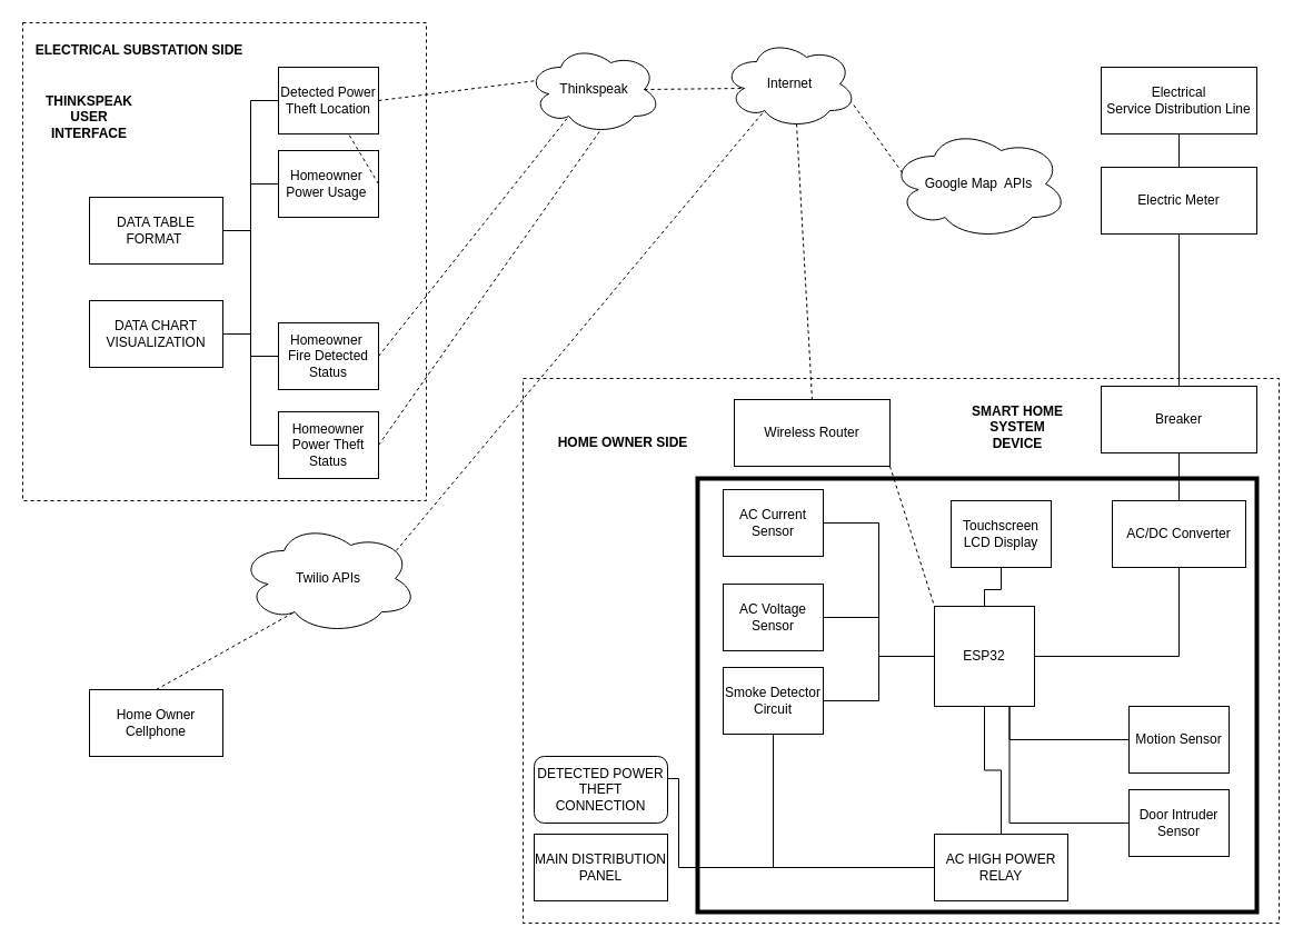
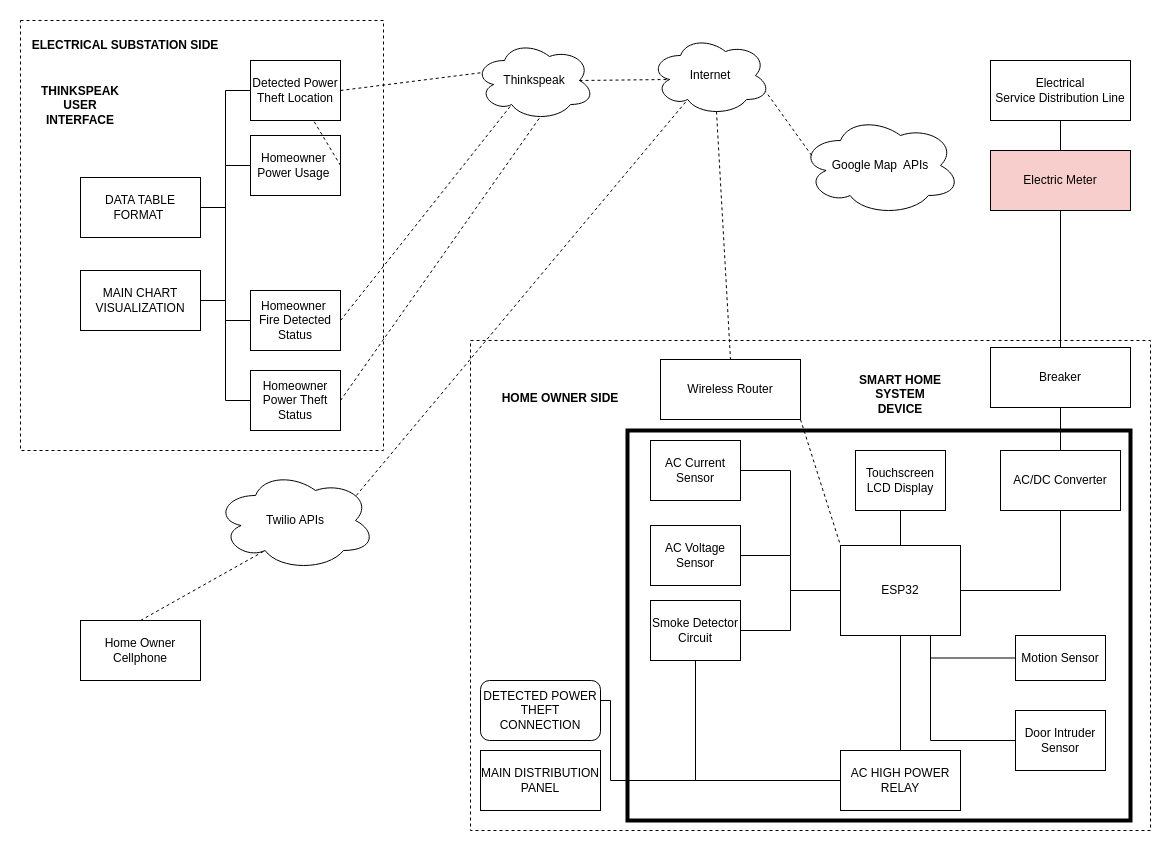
  <mxCell id="0" />
  <mxCell id="1" parent="0" />
  <mxCell id="2" value="" style="rounded=0;whiteSpace=wrap;html=1;strokeColor=default;dashed=1;" parent="1" vertex="1"><mxGeometry x="470" y="340" width="680" height="490" as="geometry" /></mxCell>
  <mxCell id="3" style="edgeStyle=orthogonalEdgeStyle;rounded=0;orthogonalLoop=1;jettySize=auto;html=1;exitX=0.5;exitY=1;exitDx=0;exitDy=0;entryX=0.5;entryY=0;entryDx=0;entryDy=0;endArrow=none;endFill=0;" parent="1" source="4" target="6" edge="1"><mxGeometry relative="1" as="geometry" /></mxCell>
  <mxCell id="4" value="Electrical&lt;br&gt;Service Distribution Line" style="rounded=0;whiteSpace=wrap;html=1;strokeColor=default;" parent="1" vertex="1"><mxGeometry x="990" y="60" width="140" height="60" as="geometry" /></mxCell>
  <mxCell id="5" style="edgeStyle=orthogonalEdgeStyle;rounded=0;orthogonalLoop=1;jettySize=auto;html=1;exitX=0.5;exitY=1;exitDx=0;exitDy=0;entryX=0.5;entryY=0;entryDx=0;entryDy=0;endArrow=none;endFill=0;" parent="1" source="6" target="7" edge="1"><mxGeometry relative="1" as="geometry" /></mxCell>
- <mxCell id="6" value="Electric Meter" style="rounded=0;whiteSpace=wrap;html=1;strokeColor=default;" parent="1" vertex="1"><mxGeometry x="990" y="150" width="140" height="60" as="geometry" /></mxCell>
+ <mxCell id="6" value="Electric Meter" style="rounded=0;whiteSpace=wrap;html=1;strokeColor=default;fillColor=#f8cecc;" parent="1" vertex="1"><mxGeometry x="990" y="150" width="140" height="60" as="geometry" /></mxCell>
  <mxCell id="7" value="Breaker" style="rounded=0;whiteSpace=wrap;html=1;strokeColor=default;" parent="1" vertex="1"><mxGeometry x="990" y="347" width="140" height="60" as="geometry" /></mxCell>
  <mxCell id="8" value="&lt;b&gt;HOME OWNER SIDE&lt;/b&gt;" style="text;html=1;strokeColor=none;fillColor=none;align=center;verticalAlign=middle;whiteSpace=wrap;rounded=0;dashed=1;" parent="1" vertex="1"><mxGeometry x="480" y="377" width="160" height="42" as="geometry" /></mxCell>
  <mxCell id="9" value="" style="rounded=0;whiteSpace=wrap;html=1;strokeColor=default;strokeWidth=4;" parent="1" vertex="1"><mxGeometry x="627" y="430" width="503" height="390" as="geometry" /></mxCell>
  <mxCell id="10" style="edgeStyle=orthogonalEdgeStyle;rounded=0;orthogonalLoop=1;jettySize=auto;html=1;exitX=0;exitY=0.5;exitDx=0;exitDy=0;entryX=1;entryY=0.5;entryDx=0;entryDy=0;endArrow=none;endFill=0;" parent="1" source="13" target="17" edge="1"><mxGeometry relative="1" as="geometry" /></mxCell>
  <mxCell id="11" style="edgeStyle=orthogonalEdgeStyle;rounded=0;orthogonalLoop=1;jettySize=auto;html=1;exitX=0.5;exitY=1;exitDx=0;exitDy=0;endArrow=none;endFill=0;" parent="1" source="13" target="25" edge="1"><mxGeometry relative="1" as="geometry" /></mxCell>
  <mxCell id="12" style="edgeStyle=orthogonalEdgeStyle;rounded=0;orthogonalLoop=1;jettySize=auto;html=1;exitX=0.75;exitY=1;exitDx=0;exitDy=0;entryX=0;entryY=0.5;entryDx=0;entryDy=0;endArrow=none;endFill=0;" parent="1" source="13" target="60" edge="1"><mxGeometry relative="1" as="geometry" /></mxCell>
- <mxCell id="13" value="ESP32" style="rounded=0;whiteSpace=wrap;html=1;strokeColor=default;" parent="1" vertex="1"><mxGeometry x="840" y="545" width="90" height="90" as="geometry" /></mxCell>
+ <mxCell id="13" value="ESP32" style="rounded=0;whiteSpace=wrap;html=1;strokeColor=default;" parent="1" vertex="1"><mxGeometry x="840" y="545" width="120" height="90" as="geometry" /></mxCell>
  <mxCell id="14" style="edgeStyle=orthogonalEdgeStyle;rounded=0;orthogonalLoop=1;jettySize=auto;html=1;exitX=0.5;exitY=1;exitDx=0;exitDy=0;entryX=1;entryY=0.5;entryDx=0;entryDy=0;endArrow=none;endFill=0;" parent="1" source="15" target="13" edge="1"><mxGeometry relative="1" as="geometry" /></mxCell>
  <mxCell id="15" value="AC/DC Converter" style="rounded=0;whiteSpace=wrap;html=1;strokeColor=default;" parent="1" vertex="1"><mxGeometry x="1000" y="450" width="120" height="60" as="geometry" /></mxCell>
  <mxCell id="16" style="edgeStyle=orthogonalEdgeStyle;rounded=0;orthogonalLoop=1;jettySize=auto;html=1;exitX=0.5;exitY=1;exitDx=0;exitDy=0;entryX=0.5;entryY=0;entryDx=0;entryDy=0;endArrow=none;endFill=0;" parent="1" source="7" target="15" edge="1"><mxGeometry relative="1" as="geometry" /></mxCell>
  <mxCell id="17" value="AC Current Sensor" style="rounded=0;whiteSpace=wrap;html=1;strokeColor=default;" parent="1" vertex="1"><mxGeometry x="650" y="440" width="90" height="60" as="geometry" /></mxCell>
  <mxCell id="18" style="edgeStyle=orthogonalEdgeStyle;rounded=0;orthogonalLoop=1;jettySize=auto;html=1;exitX=1;exitY=0.5;exitDx=0;exitDy=0;entryX=0;entryY=0.5;entryDx=0;entryDy=0;endArrow=none;endFill=0;" parent="1" source="19" target="13" edge="1"><mxGeometry relative="1" as="geometry" /></mxCell>
  <mxCell id="19" value="AC Voltage Sensor" style="rounded=0;whiteSpace=wrap;html=1;strokeColor=default;" parent="1" vertex="1"><mxGeometry x="650" y="525" width="90" height="60" as="geometry" /></mxCell>
  <mxCell id="20" style="edgeStyle=orthogonalEdgeStyle;rounded=0;orthogonalLoop=1;jettySize=auto;html=1;exitX=1;exitY=0.5;exitDx=0;exitDy=0;entryX=0;entryY=0.5;entryDx=0;entryDy=0;endArrow=none;endFill=0;" parent="1" source="21" target="13" edge="1"><mxGeometry relative="1" as="geometry" /></mxCell>
  <mxCell id="21" value="Smoke Detector Circuit" style="rounded=0;whiteSpace=wrap;html=1;strokeColor=default;" parent="1" vertex="1"><mxGeometry x="650" y="600" width="90" height="60" as="geometry" /></mxCell>
  <mxCell id="22" style="edgeStyle=orthogonalEdgeStyle;rounded=0;orthogonalLoop=1;jettySize=auto;html=1;exitX=0.5;exitY=1;exitDx=0;exitDy=0;endArrow=none;endFill=0;" parent="1" source="23" target="13" edge="1"><mxGeometry relative="1" as="geometry" /></mxCell>
  <mxCell id="23" value="Touchscreen&lt;br&gt;LCD Display" style="rounded=0;whiteSpace=wrap;html=1;strokeColor=default;" parent="1" vertex="1"><mxGeometry x="855" y="450" width="90" height="60" as="geometry" /></mxCell>
  <mxCell id="24" style="edgeStyle=orthogonalEdgeStyle;rounded=0;orthogonalLoop=1;jettySize=auto;html=1;exitX=0;exitY=0.5;exitDx=0;exitDy=0;endArrow=none;endFill=0;" parent="1" source="25" target="21" edge="1"><mxGeometry relative="1" as="geometry" /></mxCell>
  <mxCell id="25" value="AC HIGH POWER RELAY" style="rounded=0;whiteSpace=wrap;html=1;strokeColor=default;" parent="1" vertex="1"><mxGeometry x="840" y="750" width="120" height="60" as="geometry" /></mxCell>
  <mxCell id="26" value="MAIN DISTRIBUTION PANEL" style="rounded=0;whiteSpace=wrap;html=1;strokeColor=default;" parent="1" vertex="1"><mxGeometry x="480" y="750" width="120" height="60" as="geometry" /></mxCell>
  <mxCell id="27" style="edgeStyle=orthogonalEdgeStyle;rounded=0;orthogonalLoop=1;jettySize=auto;html=1;exitX=1;exitY=0.5;exitDx=0;exitDy=0;entryX=0;entryY=0.5;entryDx=0;entryDy=0;endArrow=none;endFill=0;" parent="1" source="28" target="25" edge="1"><mxGeometry relative="1" as="geometry"><Array as="points"><mxPoint x="610" y="700" /><mxPoint x="610" y="780" /></Array></mxGeometry></mxCell>
  <mxCell id="28" value="DETECTED POWER THEFT CONNECTION" style="whiteSpace=wrap;html=1;strokeColor=default;rounded=1;" parent="1" vertex="1"><mxGeometry x="480" y="680" width="120" height="60" as="geometry" /></mxCell>
  <mxCell id="29" value="Wireless Router" style="rounded=0;whiteSpace=wrap;html=1;strokeColor=default;" parent="1" vertex="1"><mxGeometry x="660" y="359" width="140" height="60" as="geometry" /></mxCell>
  <mxCell id="30" value="" style="endArrow=none;dashed=1;html=1;rounded=0;exitX=1;exitY=1;exitDx=0;exitDy=0;entryX=0;entryY=0;entryDx=0;entryDy=0;" parent="1" source="29" target="13" edge="1"><mxGeometry width="50" height="50" relative="1" as="geometry"><mxPoint x="830" y="390" as="sourcePoint" /><mxPoint x="880" y="340" as="targetPoint" /></mxGeometry></mxCell>
  <mxCell id="31" value="Internet" style="ellipse;shape=cloud;whiteSpace=wrap;html=1;strokeColor=default;" parent="1" vertex="1"><mxGeometry x="650" y="35" width="120" height="80" as="geometry" /></mxCell>
- <mxCell id="32" value="&lt;b&gt;SMART HOME SYSTEM DEVICE&lt;/b&gt;" style="text;html=1;strokeColor=none;fillColor=none;align=center;verticalAlign=middle;whiteSpace=wrap;rounded=0;" parent="1" vertex="1"><mxGeometry x="870" y="349" width="90" height="70" as="geometry" /></mxCell>
+ <mxCell id="32" value="&lt;b&gt;SMART HOME SYSTEM DEVICE&lt;/b&gt;" style="text;html=1;strokeColor=none;fillColor=none;align=center;verticalAlign=middle;whiteSpace=wrap;rounded=0;" parent="1" vertex="1"><mxGeometry x="855" y="359" width="90" height="70" as="geometry" /></mxCell>
  <mxCell id="33" value="" style="rounded=0;whiteSpace=wrap;html=1;strokeColor=default;dashed=1;" parent="1" vertex="1"><mxGeometry x="20" y="20" width="363" height="430" as="geometry" /></mxCell>
  <mxCell id="34" value="&lt;b&gt;ELECTRICAL SUBSTATION SIDE&lt;br&gt;&lt;/b&gt;" style="text;html=1;strokeColor=none;fillColor=none;align=center;verticalAlign=middle;whiteSpace=wrap;rounded=0;" parent="1" vertex="1"><mxGeometry x="20" y="20" width="210" height="50" as="geometry" /></mxCell>
  <mxCell id="35" value="Detected Power Theft Location" style="rounded=0;whiteSpace=wrap;html=1;strokeColor=default;" parent="1" vertex="1"><mxGeometry x="250" y="60" width="90" height="60" as="geometry" /></mxCell>
  <mxCell id="36" style="edgeStyle=orthogonalEdgeStyle;rounded=0;orthogonalLoop=1;jettySize=auto;html=1;exitX=0;exitY=0.5;exitDx=0;exitDy=0;entryX=1;entryY=0.5;entryDx=0;entryDy=0;endArrow=none;endFill=0;" parent="1" source="37" target="49" edge="1"><mxGeometry relative="1" as="geometry" /></mxCell>
  <mxCell id="37" value="Homeowner&amp;nbsp;&lt;br&gt;Power Usage&amp;nbsp;" style="rounded=0;whiteSpace=wrap;html=1;strokeColor=default;" parent="1" vertex="1"><mxGeometry x="250" y="135" width="90" height="60" as="geometry" /></mxCell>
  <mxCell id="38" style="edgeStyle=orthogonalEdgeStyle;rounded=0;orthogonalLoop=1;jettySize=auto;html=1;exitX=0;exitY=0.5;exitDx=0;exitDy=0;entryX=1;entryY=0.5;entryDx=0;entryDy=0;endArrow=none;endFill=0;" parent="1" source="39" target="49" edge="1"><mxGeometry relative="1" as="geometry" /></mxCell>
  <mxCell id="39" value="Homeowner&amp;nbsp;&lt;br&gt;Fire Detected Status" style="rounded=0;whiteSpace=wrap;html=1;strokeColor=default;" parent="1" vertex="1"><mxGeometry x="250" y="290" width="90" height="60" as="geometry" /></mxCell>
  <mxCell id="40" style="edgeStyle=orthogonalEdgeStyle;rounded=0;orthogonalLoop=1;jettySize=auto;html=1;exitX=0;exitY=0.5;exitDx=0;exitDy=0;entryX=1;entryY=0.5;entryDx=0;entryDy=0;endArrow=none;endFill=0;" parent="1" source="41" target="49" edge="1"><mxGeometry relative="1" as="geometry" /></mxCell>
  <mxCell id="41" value="Homeowner&lt;br&gt;Power Theft Status" style="rounded=0;whiteSpace=wrap;html=1;strokeColor=default;" parent="1" vertex="1"><mxGeometry x="250" y="370" width="90" height="60" as="geometry" /></mxCell>
  <mxCell id="42" value="Thinkspeak" style="ellipse;shape=cloud;whiteSpace=wrap;html=1;strokeColor=default;" parent="1" vertex="1"><mxGeometry x="474" y="40" width="120" height="80" as="geometry" /></mxCell>
  <mxCell id="43" value="" style="endArrow=none;dashed=1;html=1;rounded=0;exitX=1;exitY=0.5;exitDx=0;exitDy=0;entryX=0.07;entryY=0.4;entryDx=0;entryDy=0;entryPerimeter=0;" parent="1" source="35" target="42" edge="1"><mxGeometry width="50" height="50" relative="1" as="geometry"><mxPoint x="390" y="140" as="sourcePoint" /><mxPoint x="440" y="90" as="targetPoint" /></mxGeometry></mxCell>
  <mxCell id="44" value="" style="endArrow=none;dashed=1;html=1;rounded=0;exitX=1;exitY=0.5;exitDx=0;exitDy=0;" parent="1" source="37" target="35" edge="1"><mxGeometry width="50" height="50" relative="1" as="geometry"><mxPoint x="450" y="450" as="sourcePoint" /><mxPoint x="500" y="400" as="targetPoint" /></mxGeometry></mxCell>
  <mxCell id="45" value="" style="endArrow=none;dashed=1;html=1;rounded=0;exitX=1;exitY=0.5;exitDx=0;exitDy=0;entryX=0.31;entryY=0.8;entryDx=0;entryDy=0;entryPerimeter=0;" parent="1" source="39" target="42" edge="1"><mxGeometry width="50" height="50" relative="1" as="geometry"><mxPoint x="460" y="510" as="sourcePoint" /><mxPoint x="510" y="460" as="targetPoint" /></mxGeometry></mxCell>
  <mxCell id="46" value="" style="endArrow=none;dashed=1;html=1;rounded=0;exitX=1;exitY=0.5;exitDx=0;exitDy=0;entryX=0.55;entryY=0.95;entryDx=0;entryDy=0;entryPerimeter=0;" parent="1" source="41" target="42" edge="1"><mxGeometry width="50" height="50" relative="1" as="geometry"><mxPoint x="480" y="550" as="sourcePoint" /><mxPoint x="530" y="500" as="targetPoint" /></mxGeometry></mxCell>
  <mxCell id="47" value="&lt;b&gt;THINKSPEAK USER INTERFACE&lt;/b&gt;" style="text;html=1;strokeColor=none;fillColor=none;align=center;verticalAlign=middle;whiteSpace=wrap;rounded=0;dashed=1;" parent="1" vertex="1"><mxGeometry x="50" y="90" width="60" height="30" as="geometry" /></mxCell>
  <mxCell id="48" style="edgeStyle=orthogonalEdgeStyle;rounded=0;orthogonalLoop=1;jettySize=auto;html=1;exitX=1;exitY=0.5;exitDx=0;exitDy=0;entryX=0;entryY=0.5;entryDx=0;entryDy=0;endArrow=none;endFill=0;" parent="1" source="49" target="35" edge="1"><mxGeometry relative="1" as="geometry" /></mxCell>
  <mxCell id="49" value="DATA TABLE FORMAT&amp;nbsp;" style="rounded=0;whiteSpace=wrap;html=1;strokeColor=default;" parent="1" vertex="1"><mxGeometry x="80" y="177" width="120" height="60" as="geometry" /></mxCell>
  <mxCell id="50" style="edgeStyle=orthogonalEdgeStyle;rounded=0;orthogonalLoop=1;jettySize=auto;html=1;exitX=1;exitY=0.5;exitDx=0;exitDy=0;entryX=0;entryY=0.5;entryDx=0;entryDy=0;endArrow=none;endFill=0;" parent="1" source="51" target="39" edge="1"><mxGeometry relative="1" as="geometry" /></mxCell>
- <mxCell id="51" value="DATA CHART VISUALIZATION" style="rounded=0;whiteSpace=wrap;html=1;strokeColor=default;" parent="1" vertex="1"><mxGeometry x="80" y="270" width="120" height="60" as="geometry" /></mxCell>
+ <mxCell id="51" value="MAIN CHART VISUALIZATION" style="rounded=0;whiteSpace=wrap;html=1;strokeColor=default;" parent="1" vertex="1"><mxGeometry x="80" y="270" width="120" height="60" as="geometry" /></mxCell>
  <mxCell id="52" value="" style="endArrow=none;dashed=1;html=1;rounded=0;exitX=0.55;exitY=0.95;exitDx=0;exitDy=0;entryX=0.5;entryY=0;entryDx=0;entryDy=0;exitPerimeter=0;" parent="1" source="31" target="29" edge="1"><mxGeometry x="-1" y="169" width="50" height="50" relative="1" as="geometry"><mxPoint x="690" y="230" as="sourcePoint" /><mxPoint x="730" y="356" as="targetPoint" /><mxPoint x="-171" y="-118" as="offset" /></mxGeometry></mxCell>
  <mxCell id="53" value="" style="endArrow=none;dashed=1;html=1;rounded=0;exitX=0.875;exitY=0.5;exitDx=0;exitDy=0;exitPerimeter=0;entryX=0.16;entryY=0.55;entryDx=0;entryDy=0;entryPerimeter=0;" parent="1" source="42" target="31" edge="1"><mxGeometry width="50" height="50" relative="1" as="geometry"><mxPoint x="610" y="320" as="sourcePoint" /><mxPoint x="660" y="270" as="targetPoint" /></mxGeometry></mxCell>
  <mxCell id="54" value="Google Map&amp;nbsp; APIs" style="ellipse;shape=cloud;whiteSpace=wrap;html=1;" parent="1" vertex="1"><mxGeometry x="800" y="115" width="160" height="100" as="geometry" /></mxCell>
  <mxCell id="55" value="Twilio APIs" style="ellipse;shape=cloud;whiteSpace=wrap;html=1;" parent="1" vertex="1"><mxGeometry x="215" y="470" width="160" height="100" as="geometry" /></mxCell>
  <mxCell id="56" value="" style="endArrow=none;dashed=1;html=1;rounded=0;entryX=0.96;entryY=0.7;entryDx=0;entryDy=0;entryPerimeter=0;exitX=0.07;exitY=0.4;exitDx=0;exitDy=0;exitPerimeter=0;" parent="1" source="54" target="31" edge="1"><mxGeometry width="50" height="50" relative="1" as="geometry"><mxPoint x="770" y="250" as="sourcePoint" /><mxPoint x="820" y="200" as="targetPoint" /></mxGeometry></mxCell>
  <mxCell id="57" value="" style="endArrow=none;dashed=1;html=1;rounded=0;entryX=0.31;entryY=0.8;entryDx=0;entryDy=0;entryPerimeter=0;exitX=0.88;exitY=0.25;exitDx=0;exitDy=0;exitPerimeter=0;" parent="1" source="55" target="31" edge="1"><mxGeometry width="50" height="50" relative="1" as="geometry"><mxPoint x="610" y="210" as="sourcePoint" /><mxPoint x="660" y="160" as="targetPoint" /></mxGeometry></mxCell>
  <mxCell id="58" value="Home Owner Cellphone" style="rounded=0;whiteSpace=wrap;html=1;" parent="1" vertex="1"><mxGeometry x="80" y="620" width="120" height="60" as="geometry" /></mxCell>
  <mxCell id="59" value="" style="endArrow=none;dashed=1;html=1;rounded=0;entryX=0.31;entryY=0.8;entryDx=0;entryDy=0;entryPerimeter=0;exitX=0.5;exitY=0;exitDx=0;exitDy=0;" parent="1" source="58" target="55" edge="1"><mxGeometry width="50" height="50" relative="1" as="geometry"><mxPoint x="250" y="680" as="sourcePoint" /><mxPoint x="300" y="630" as="targetPoint" /></mxGeometry></mxCell>
- <mxCell id="60" value="Motion Sensor" style="rounded=0;whiteSpace=wrap;html=1;strokeColor=default;" parent="1" vertex="1"><mxGeometry x="1015" y="635" width="90" height="60" as="geometry" /></mxCell>
+ <mxCell id="60" value="Motion Sensor" style="rounded=0;whiteSpace=wrap;html=1;strokeColor=default;" parent="1" vertex="1"><mxGeometry x="1015" y="635" width="90" height="45" as="geometry" /></mxCell>
  <mxCell id="61" style="edgeStyle=orthogonalEdgeStyle;rounded=0;orthogonalLoop=1;jettySize=auto;html=1;exitX=0;exitY=0.5;exitDx=0;exitDy=0;endArrow=none;endFill=0;entryX=0.75;entryY=1;entryDx=0;entryDy=0;" parent="1" source="62" target="13" edge="1"><mxGeometry relative="1" as="geometry"><mxPoint x="930" y="630" as="targetPoint" /></mxGeometry></mxCell>
  <mxCell id="62" value="Door Intruder Sensor" style="rounded=0;whiteSpace=wrap;html=1;strokeColor=default;" parent="1" vertex="1"><mxGeometry x="1015" y="710" width="90" height="60" as="geometry" /></mxCell>
